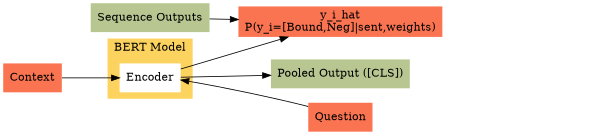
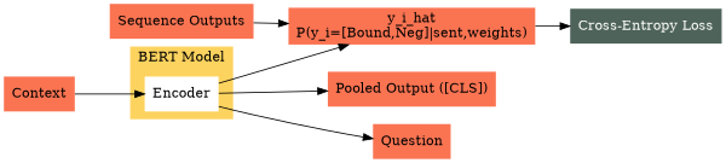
  digraph {
    rankdir=LR
    node [color=None fillcolor="#fb7452" shape=rectangle style=filled]
    n1 [fillcolor=white label=Encoder]
-   n2 [fillcolor="#b8c791" label="Pooled Output ([CLS])"]
+   n2 [label="Pooled Output ([CLS])"]
    n3 [label="y_i_hat\nP(y_i=[Bound,Neg]|sent,weights)"]
    n4 [label=Question]
    n5 [label=Context]
-   n6 [fillcolor="#b8c791" label="Sequence Outputs"]
+   n6 [label="Sequence Outputs"]
+   n7 [fillcolor="#4e635a" fontcolor=white label="Cross-Entropy Loss"]
    subgraph cluster_1 {
      bgcolor="#fdd35f"
      color=None
      label="BERT Model"
      newrank=true
      rank=same
      n1
    }
    n1 -> n2
    n1 -> n3
-   n4 -> n1
+   n3 -> n7
+   n1 -> n4
    n5 -> n1
    n6 -> n3
  }
